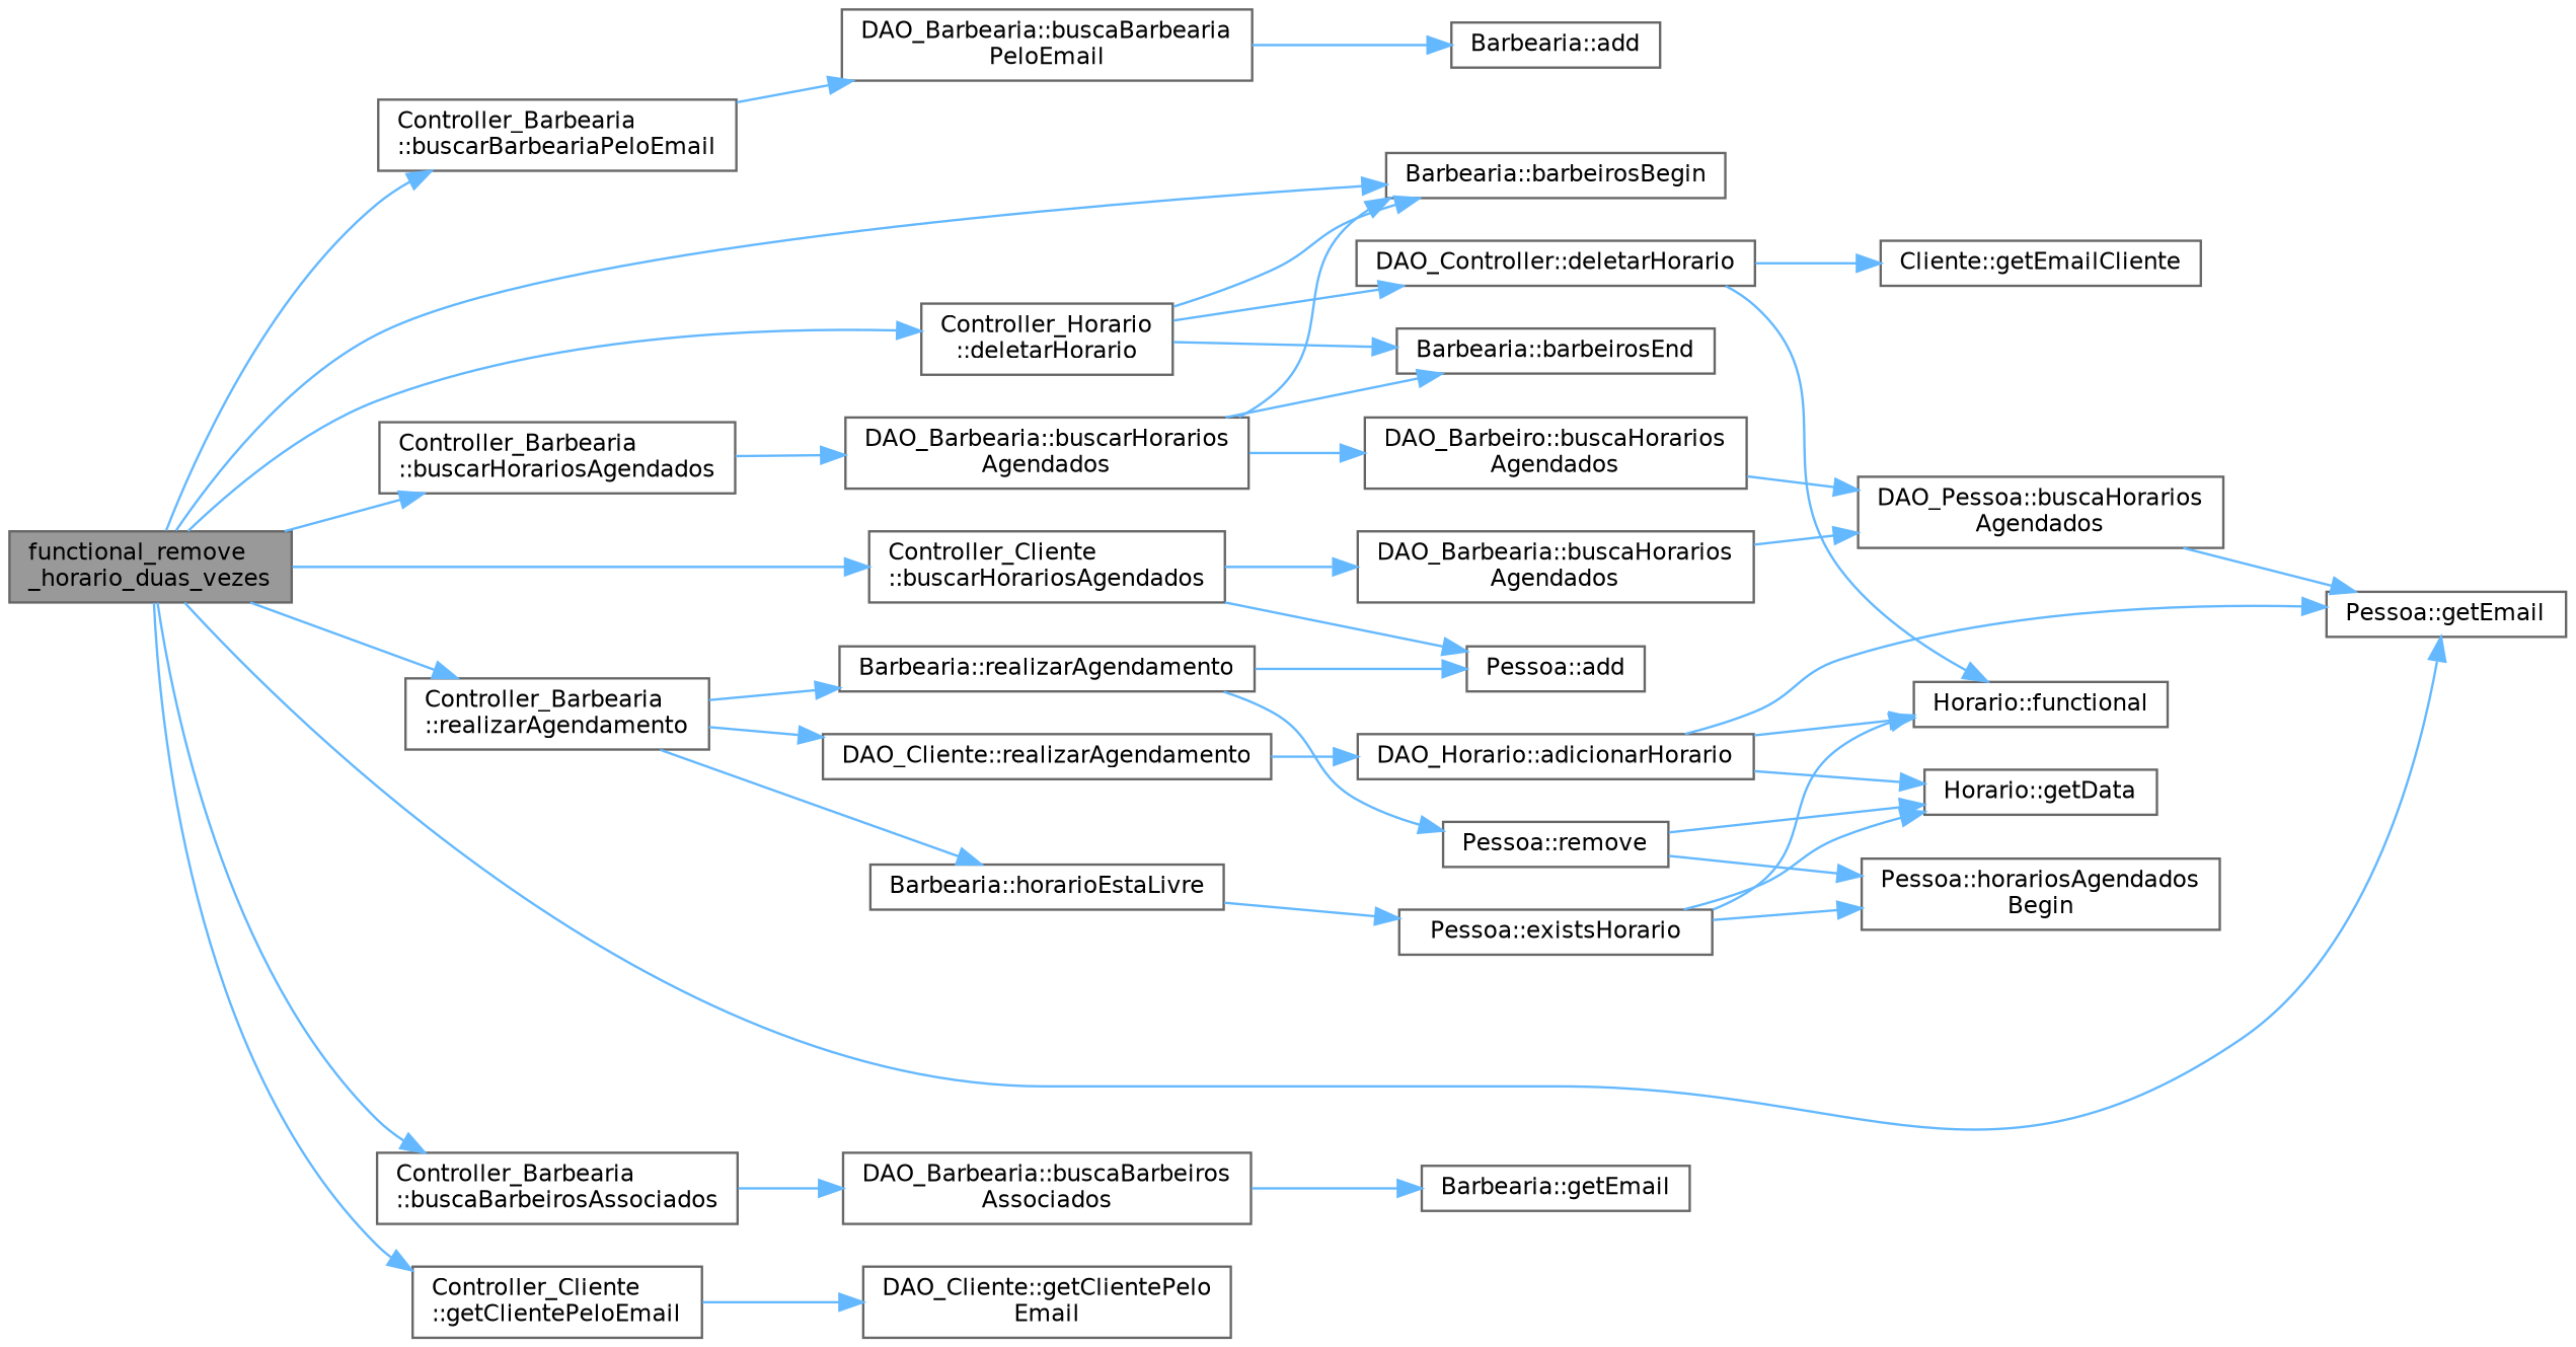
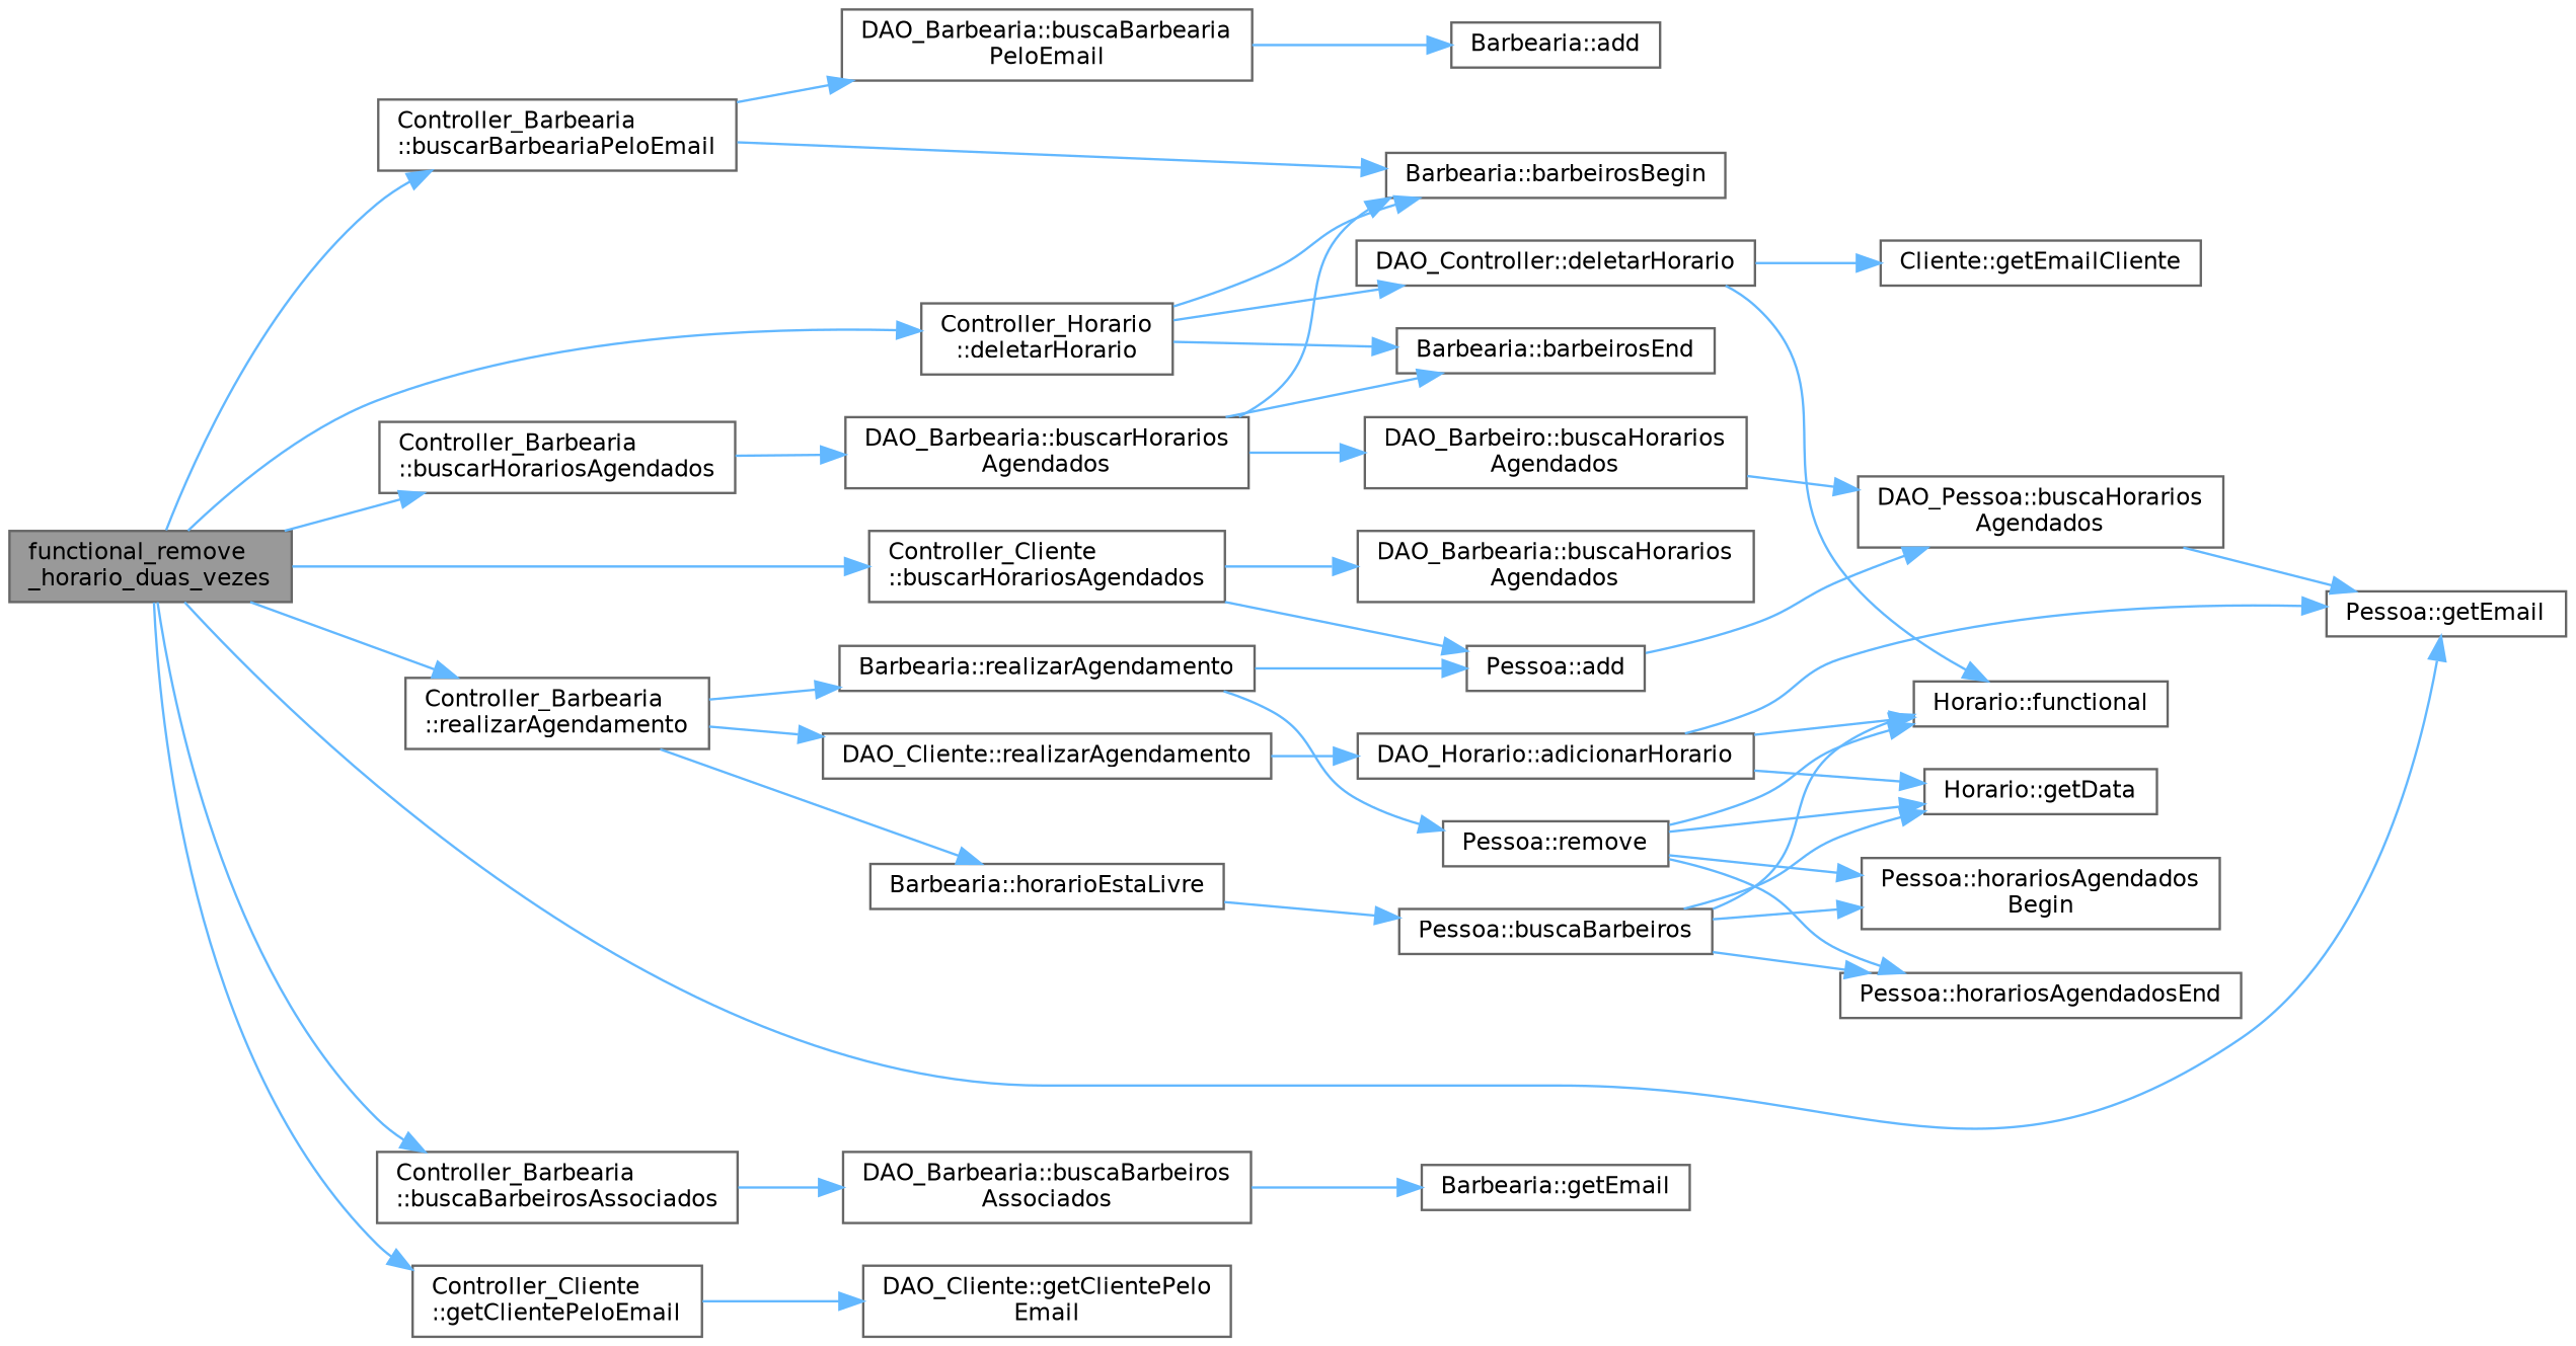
  digraph {
    rankdir=LR
    node [color=grey40 fillcolor=white fontname=Helvetica fontsize=10 shape=box style=filled]
    edge [color=steelblue1 fontname=Helvetica fontsize=10 labelfontname=Helvetica labelfontsize=10 style=solid]
    n1 [color=gray40 fillcolor=grey60 fontcolor=black height=0.2 label="functional_remove\l_horario_duas_vezes" width=0.4]
    n2 [height=0.2 label="Barbearia::barbeirosBegin" width=0.4]
    n3 [height=0.2 label="Controller_Barbearia\l::buscaBarbeirosAssociados" width=0.4]
    n4 [height=0.2 label="Controller_Barbearia\l::buscarBarbeariaPeloEmail" width=0.4]
    n5 [height=0.2 label="Controller_Barbearia\l::buscarHorariosAgendados" width=0.4]
    n6 [height=0.2 label="Pessoa::getEmail" width=0.4]
    n7 [height=0.2 label="Controller_Cliente\l::buscarHorariosAgendados" width=0.4]
    n8 [height=0.2 label="Controller_Horario\l::deletarHorario" width=0.4]
    n9 [height=0.2 label="Controller_Cliente\l::getClientePeloEmail" width=0.4]
    n10 [height=0.2 label="Controller_Barbearia\l::realizarAgendamento" width=0.4]
    n11 [height=0.2 label="DAO_Barbearia::buscaBarbeiros\lAssociados" width=0.4]
    n12 [height=0.2 label="DAO_Barbearia::buscaBarbearia\lPeloEmail" width=0.4]
    n13 [height=0.2 label="DAO_Barbearia::buscarHorarios\lAgendados" width=0.4]
    n14 [height=0.2 label="Pessoa::add" width=0.4]
    n15 [height=0.2 label="DAO_Barbearia::buscaHorarios\lAgendados" width=0.4]
    n16 [height=0.2 label="Barbearia::barbeirosEnd" width=0.4]
    n17 [height=0.2 label="DAO_Controller::deletarHorario" width=0.4]
    n18 [height=0.2 label="DAO_Cliente::getClientePelo\lEmail" width=0.4]
    n19 [height=0.2 label="Barbearia::horarioEstaLivre" width=0.4]
    n20 [height=0.2 label="DAO_Cliente::realizarAgendamento" width=0.4]
    n21 [height=0.2 label="Barbearia::realizarAgendamento" width=0.4]
    n22 [height=0.2 label="Barbearia::getEmail" width=0.4]
    n23 [height=0.2 label="Barbearia::add" width=0.4]
    n24 [height=0.2 label="DAO_Barbeiro::buscaHorarios\lAgendados" width=0.4]
    n25 [height=0.2 label="DAO_Pessoa::buscaHorarios\lAgendados" width=0.4]
    n26 [height=0.2 label="Cliente::getEmailCliente" width=0.4]
    n27 [height=0.2 label="Horario::functional" width=0.4]
    n28 [height=0.2 label="Pessoa::remove" width=0.4]
    n29 [height=0.2 label="Horario::getData" width=0.4]
    n30 [height=0.2 label="Pessoa::horariosAgendados\lBegin" width=0.4]
-   n32 [height=0.2 label="Pessoa::existsHorario" width=0.4]
+   n31 [height=0.2 label="Pessoa::horariosAgendadosEnd" width=0.4]
+   n32 [height=0.2 label="Pessoa::buscaBarbeiros" width=0.4]
    n33 [height=0.2 label="DAO_Horario::adicionarHorario" width=0.4]
-   n1 -> n2
+   n4 -> n2
    n1 -> n3
    n1 -> n4
    n1 -> n5
    n1 -> n6
    n1 -> n7
    n1 -> n8
    n1 -> n9
    n1 -> n10
    n3 -> n11
    n4 -> n12
    n5 -> n13
    n7 -> n14
    n7 -> n15
    n8 -> n2
    n8 -> n16
    n8 -> n17
    n9 -> n18
    n10 -> n19
    n10 -> n20
    n10 -> n21
    n11 -> n22
    n12 -> n23
    n13 -> n2
    n13 -> n16
    n13 -> n24
-   n15 -> n25
+   n14 -> n25
    n17 -> n26
    n17 -> n27
    n19 -> n32
    n20 -> n33
    n21 -> n14
    n21 -> n28
    n24 -> n25
    n25 -> n6
+   n28 -> n27
    n28 -> n29
    n28 -> n30
+   n28 -> n31
    n32 -> n27
    n32 -> n29
    n32 -> n30
+   n32 -> n31
    n33 -> n6
    n33 -> n27
    n33 -> n29
  }
